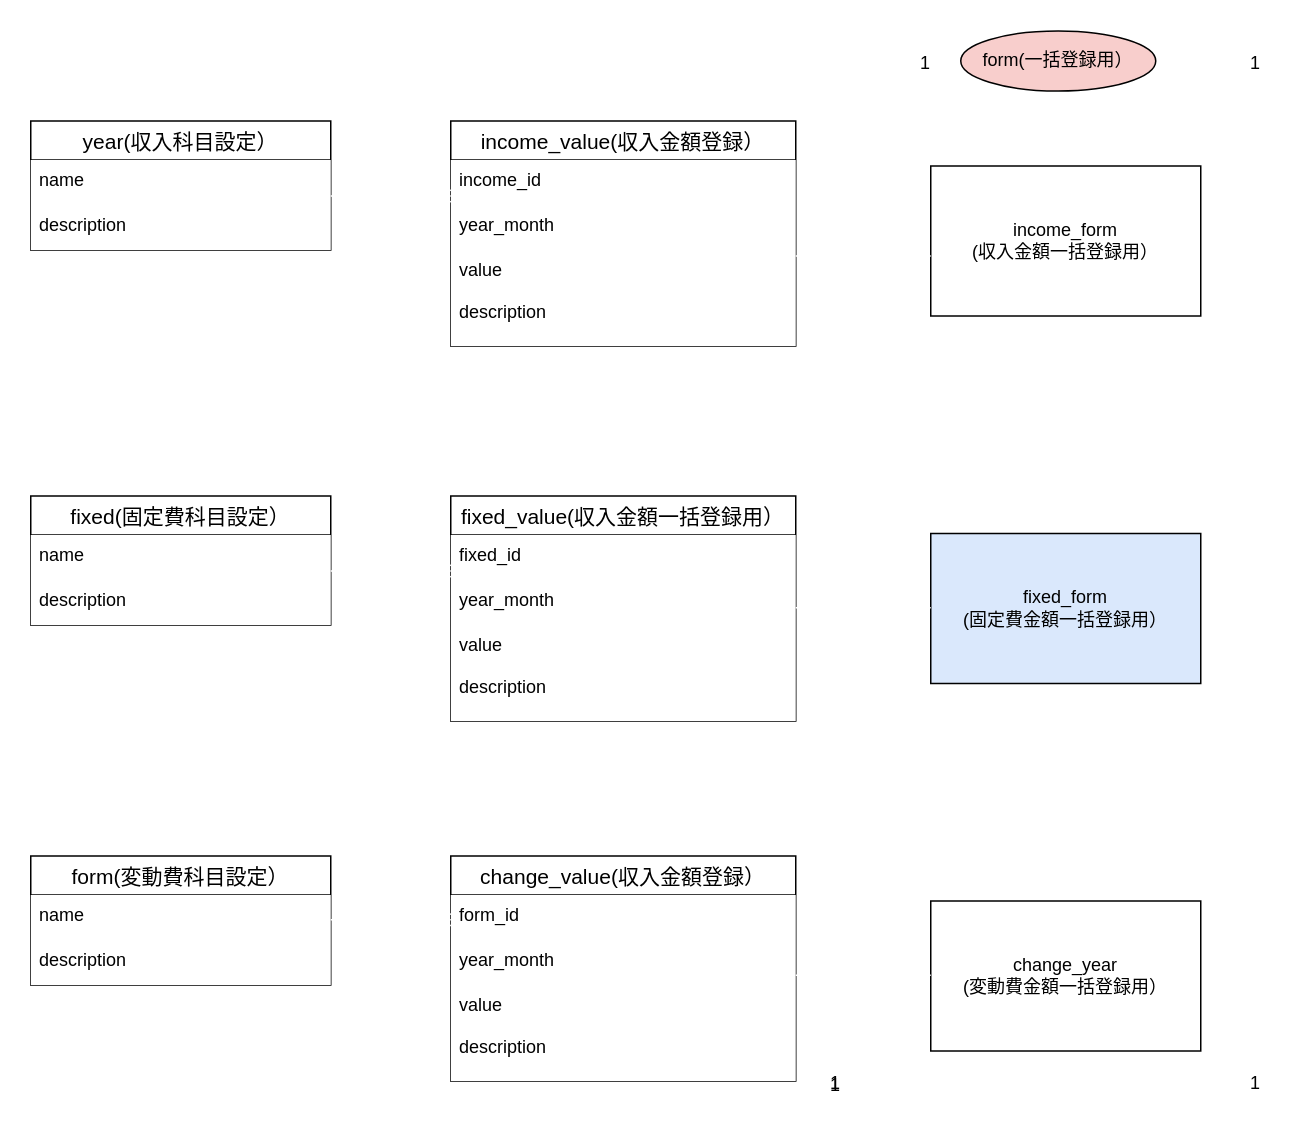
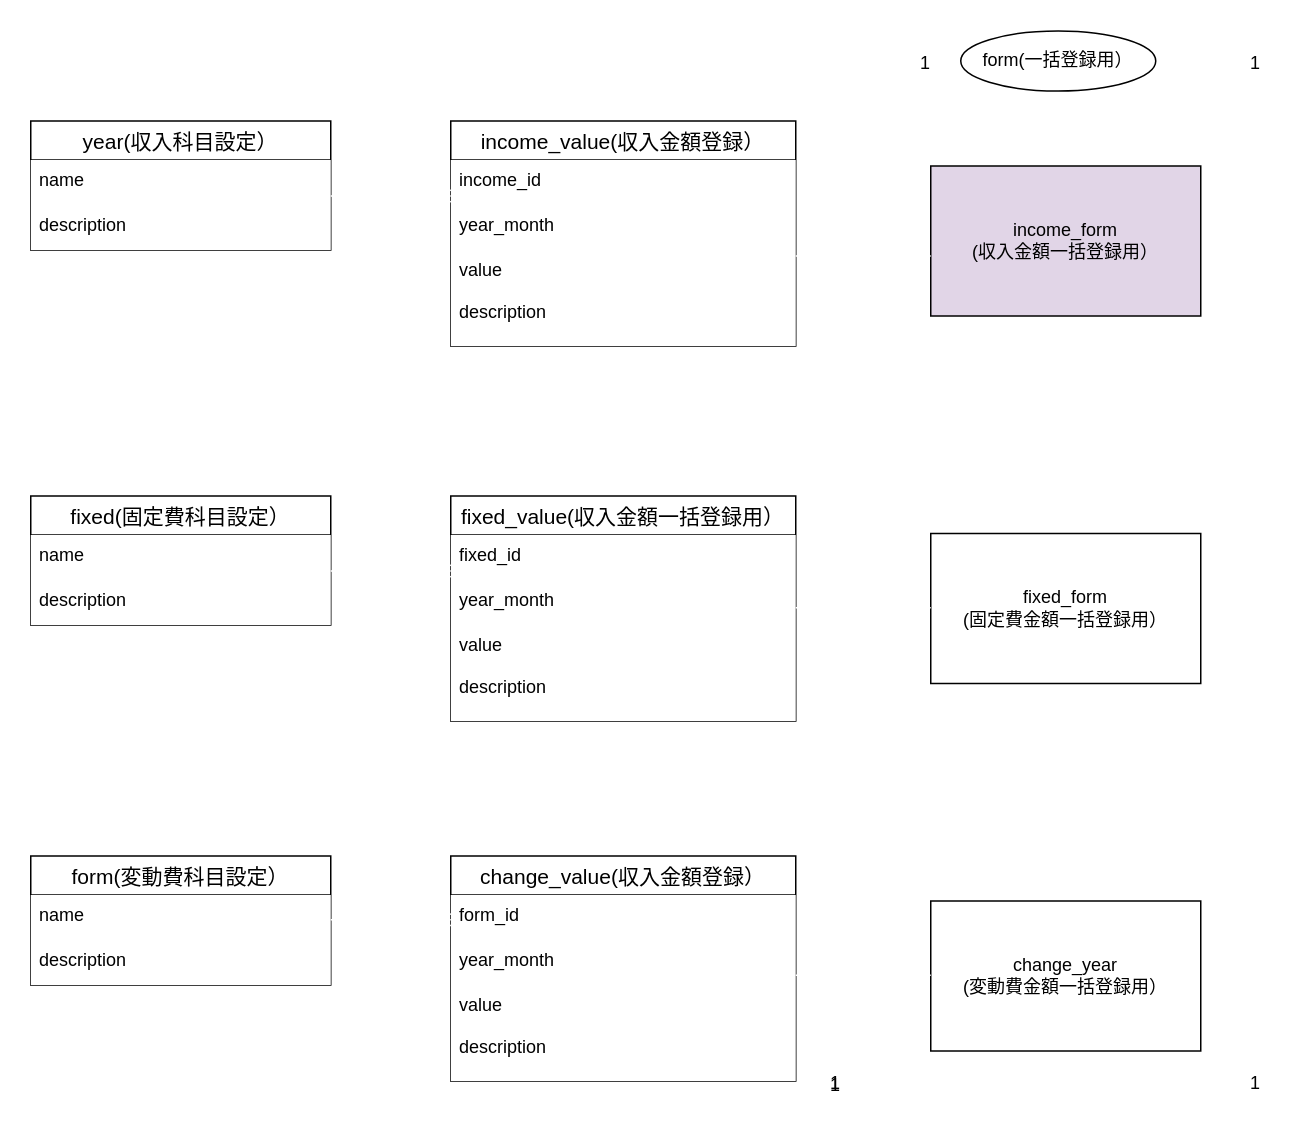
  <mxCell id="0" />
  <mxCell id="1" parent="0" />
  <mxCell id="2" value="form(変動費科目設定）" style="swimlane;fontStyle=0;childLayout=stackLayout;horizontal=1;startSize=26;horizontalStack=0;resizeParent=1;resizeParentMax=0;resizeLast=0;collapsible=1;marginBottom=0;align=center;fontSize=14;" parent="1" vertex="1"><mxGeometry y="570" width="200" height="86" as="geometry" x="20" /></mxCell>
  <mxCell id="3" value="name" style="text;strokeColor=none;fillColor=default;spacingLeft=4;spacingRight=4;overflow=hidden;rotatable=0;points=[[0,0.5],[1,0.5]];portConstraint=eastwest;fontSize=12;" parent="2" vertex="1"><mxGeometry y="26" width="200" height="30" as="geometry" /></mxCell>
  <mxCell id="4" value="description" style="text;strokeColor=none;fillColor=default;spacingLeft=4;spacingRight=4;overflow=hidden;rotatable=0;points=[[0,0.5],[1,0.5]];portConstraint=eastwest;fontSize=12;" parent="2" vertex="1"><mxGeometry y="56" width="200" height="30" as="geometry" /></mxCell>
  <mxCell id="5" value="fixed(固定費科目設定）" style="swimlane;fontStyle=0;childLayout=stackLayout;horizontal=1;startSize=26;horizontalStack=0;resizeParent=1;resizeParentMax=0;resizeLast=0;collapsible=1;marginBottom=0;align=center;fontSize=14;" parent="1" vertex="1"><mxGeometry y="330" width="200" height="86" as="geometry" x="20" /></mxCell>
  <mxCell id="6" value="name" style="text;strokeColor=none;fillColor=default;spacingLeft=4;spacingRight=4;overflow=hidden;rotatable=0;points=[[0,0.5],[1,0.5]];portConstraint=eastwest;fontSize=12;" parent="5" vertex="1"><mxGeometry y="26" width="200" height="30" as="geometry" /></mxCell>
  <mxCell id="7" value="description" style="text;strokeColor=none;fillColor=default;spacingLeft=4;spacingRight=4;overflow=hidden;rotatable=0;points=[[0,0.5],[1,0.5]];portConstraint=eastwest;fontSize=12;" parent="5" vertex="1"><mxGeometry y="56" width="200" height="30" as="geometry" /></mxCell>
  <mxCell id="8" value="year(収入科目設定）" style="swimlane;fontStyle=0;childLayout=stackLayout;horizontal=1;startSize=26;horizontalStack=0;resizeParent=1;resizeParentMax=0;resizeLast=0;collapsible=1;marginBottom=0;align=center;fontSize=14;" parent="1" vertex="1"><mxGeometry y="80" width="200" height="86" as="geometry" x="20" /></mxCell>
  <mxCell id="9" value="name" style="text;spacingLeft=4;spacingRight=4;overflow=hidden;rotatable=0;points=[[0,0.5],[1,0.5]];portConstraint=eastwest;fontSize=12;fillColor=default;" parent="8" vertex="1"><mxGeometry y="26" width="200" height="30" as="geometry" /></mxCell>
  <mxCell id="10" value="description" style="text;spacingLeft=4;spacingRight=4;overflow=hidden;rotatable=0;points=[[0,0.5],[1,0.5]];portConstraint=eastwest;fontSize=12;fillColor=default;" parent="8" vertex="1"><mxGeometry y="56" width="200" height="30" as="geometry" /></mxCell>
  <mxCell id="11" value="income_value(収入金額登録）" style="swimlane;fontStyle=0;childLayout=stackLayout;horizontal=1;startSize=26;horizontalStack=0;resizeParent=1;resizeParentMax=0;resizeLast=0;collapsible=1;marginBottom=0;align=center;fontSize=14;" parent="1" vertex="1"><mxGeometry x="300" y="80" width="230" height="150" as="geometry" /></mxCell>
  <mxCell id="12" value="income_id" style="text;strokeColor=none;fillColor=default;spacingLeft=4;spacingRight=4;overflow=hidden;rotatable=0;points=[[0,0.5],[1,0.5]];portConstraint=eastwest;fontSize=12;" parent="11" vertex="1"><mxGeometry y="26" width="230" height="30" as="geometry" /></mxCell>
  <mxCell id="13" value="year_month" style="text;strokeColor=none;fillColor=default;spacingLeft=4;spacingRight=4;overflow=hidden;rotatable=0;points=[[0,0.5],[1,0.5]];portConstraint=eastwest;fontSize=12;" parent="11" vertex="1"><mxGeometry y="56" width="230" height="30" as="geometry" /></mxCell>
  <mxCell id="14" value="value&#10;&#10;description" style="text;strokeColor=none;fillColor=default;spacingLeft=4;spacingRight=4;overflow=hidden;rotatable=0;points=[[0,0.5],[1,0.5]];portConstraint=eastwest;fontSize=12;" parent="11" vertex="1"><mxGeometry y="86" width="230" height="64" as="geometry" /></mxCell>
  <mxCell id="15" value="fixed_value(収入金額一括登録用）" style="swimlane;fontStyle=0;childLayout=stackLayout;horizontal=1;startSize=26;horizontalStack=0;resizeParent=1;resizeParentMax=0;resizeLast=0;collapsible=1;marginBottom=0;align=center;fontSize=14;" vertex="1" parent="1"><mxGeometry x="300" y="330" width="230" height="150" as="geometry" /></mxCell>
  <mxCell id="16" value="fixed_id" style="text;strokeColor=none;fillColor=default;spacingLeft=4;spacingRight=4;overflow=hidden;rotatable=0;points=[[0,0.5],[1,0.5]];portConstraint=eastwest;fontSize=12;" vertex="1" parent="15"><mxGeometry y="26" width="230" height="30" as="geometry" /></mxCell>
  <mxCell id="17" value="year_month" style="text;strokeColor=none;fillColor=default;spacingLeft=4;spacingRight=4;overflow=hidden;rotatable=0;points=[[0,0.5],[1,0.5]];portConstraint=eastwest;fontSize=12;" vertex="1" parent="15"><mxGeometry y="56" width="230" height="30" as="geometry" /></mxCell>
  <mxCell id="18" value="value&#10;&#10;description" style="text;strokeColor=none;fillColor=default;spacingLeft=4;spacingRight=4;overflow=hidden;rotatable=0;points=[[0,0.5],[1,0.5]];portConstraint=eastwest;fontSize=12;" vertex="1" parent="15"><mxGeometry y="86" width="230" height="64" as="geometry" /></mxCell>
  <mxCell id="19" value="change_value(収入金額登録）" style="swimlane;fontStyle=0;childLayout=stackLayout;horizontal=1;startSize=26;horizontalStack=0;resizeParent=1;resizeParentMax=0;resizeLast=0;collapsible=1;marginBottom=0;align=center;fontSize=14;" vertex="1" parent="1"><mxGeometry x="300" y="570" width="230" height="150" as="geometry" /></mxCell>
  <mxCell id="20" value="form_id" style="text;strokeColor=none;fillColor=default;spacingLeft=4;spacingRight=4;overflow=hidden;rotatable=0;points=[[0,0.5],[1,0.5]];portConstraint=eastwest;fontSize=12;" vertex="1" parent="19"><mxGeometry y="26" width="230" height="30" as="geometry" /></mxCell>
  <mxCell id="21" value="year_month" style="text;strokeColor=none;fillColor=default;spacingLeft=4;spacingRight=4;overflow=hidden;rotatable=0;points=[[0,0.5],[1,0.5]];portConstraint=eastwest;fontSize=12;" vertex="1" parent="19"><mxGeometry y="56" width="230" height="30" as="geometry" /></mxCell>
  <mxCell id="22" value="value&#10;&#10;description" style="text;strokeColor=none;fillColor=default;spacingLeft=4;spacingRight=4;overflow=hidden;rotatable=0;points=[[0,0.5],[1,0.5]];portConstraint=eastwest;fontSize=12;" vertex="1" parent="19"><mxGeometry y="86" width="230" height="64" as="geometry" /></mxCell>
  <mxCell id="23" value="" style="edgeStyle=entityRelationEdgeStyle;fontSize=12;html=1;endArrow=ERzeroToMany;endFill=1;entryX=0;entryY=0.8;entryDx=0;entryDy=0;entryPerimeter=0;startArrow=ERone;startFill=0;strokeColor=#FFFFFF;" edge="1" parent="1" target="12"><mxGeometry width="100" height="100" relative="1" as="geometry"><mxPoint x="220" y="130" as="sourcePoint" /><mxPoint x="320" y="30" as="targetPoint" /></mxGeometry></mxCell>
  <mxCell id="24" value="" style="edgeStyle=entityRelationEdgeStyle;fontSize=12;html=1;endArrow=ERzeroToMany;endFill=1;entryX=0;entryY=0.8;entryDx=0;entryDy=0;entryPerimeter=0;startArrow=ERone;startFill=0;strokeColor=#FFFFFF;" edge="1" parent="1"><mxGeometry width="100" height="100" relative="1" as="geometry"><mxPoint x="220" y="612.5" as="sourcePoint" /><mxPoint x="300" y="612.5" as="targetPoint" /></mxGeometry></mxCell>
  <mxCell id="25" value="" style="edgeStyle=entityRelationEdgeStyle;fontSize=12;html=1;endArrow=ERzeroToMany;endFill=1;entryX=0;entryY=0.8;entryDx=0;entryDy=0;entryPerimeter=0;startArrow=ERone;startFill=0;strokeColor=#FFFFFF;" edge="1" parent="1"><mxGeometry width="100" height="100" relative="1" as="geometry"><mxPoint x="220" y="380" as="sourcePoint" /><mxPoint x="300" y="380" as="targetPoint" /></mxGeometry></mxCell>
- <mxCell id="26" value="form(一括登録用）" style="ellipse;whiteSpace=wrap;html=1;align=center;fillColor=#f8cecc;" vertex="1" parent="1"><mxGeometry x="640" y="20" width="130" height="40" as="geometry" /></mxCell>
+ <mxCell id="26" value="form(一括登録用）" style="ellipse;whiteSpace=wrap;html=1;align=center;" vertex="1" parent="1"><mxGeometry x="640" y="20" width="130" height="40" as="geometry" /></mxCell>
  <mxCell id="27" value="" style="endArrow=none;html=1;rounded=0;strokeColor=#FFFFFF;" edge="1" parent="1"><mxGeometry relative="1" as="geometry"><mxPoint x="560" y="50" as="sourcePoint" /><mxPoint x="620" y="50" as="targetPoint" /></mxGeometry></mxCell>
  <mxCell id="28" value="1" style="resizable=0;html=1;align=right;verticalAlign=bottom;" connectable="0" vertex="1" parent="27"><mxGeometry x="1" relative="1" as="geometry" /></mxCell>
  <mxCell id="29" value="" style="endArrow=none;html=1;rounded=0;strokeColor=#FFFFFF;" edge="1" parent="1"><mxGeometry relative="1" as="geometry"><mxPoint x="780" y="50" as="sourcePoint" /><mxPoint x="840" y="50" as="targetPoint" /></mxGeometry></mxCell>
  <mxCell id="30" value="1" style="resizable=0;html=1;align=right;verticalAlign=bottom;" connectable="0" vertex="1" parent="29"><mxGeometry x="1" relative="1" as="geometry" /></mxCell>
  <mxCell id="31" value="" style="endArrow=none;html=1;rounded=0;strokeColor=#FFFFFF;" edge="1" parent="1"><mxGeometry relative="1" as="geometry"><mxPoint x="560" y="50" as="sourcePoint" /><mxPoint x="560" y="730" as="targetPoint" /></mxGeometry></mxCell>
  <mxCell id="32" value="1" style="resizable=0;html=1;align=right;verticalAlign=bottom;" connectable="0" vertex="1" parent="31"><mxGeometry x="1" relative="1" as="geometry" /></mxCell>
  <mxCell id="33" value="" style="endArrow=none;html=1;rounded=0;strokeColor=#FFFFFF;" edge="1" parent="1"><mxGeometry relative="1" as="geometry"><mxPoint x="840" y="50" as="sourcePoint" /><mxPoint x="840" y="730" as="targetPoint" /></mxGeometry></mxCell>
  <mxCell id="34" value="1" style="resizable=0;html=1;align=right;verticalAlign=bottom;" connectable="0" vertex="1" parent="33"><mxGeometry x="1" relative="1" as="geometry" /></mxCell>
  <mxCell id="35" value="" style="endArrow=none;html=1;rounded=0;strokeColor=#FFFFFF;" edge="1" parent="1"><mxGeometry relative="1" as="geometry"><mxPoint x="840" y="731" as="sourcePoint" /><mxPoint x="560" y="731" as="targetPoint" /></mxGeometry></mxCell>
  <mxCell id="36" value="1" style="resizable=0;html=1;align=right;verticalAlign=bottom;" connectable="0" vertex="1" parent="35"><mxGeometry x="1" relative="1" as="geometry" /></mxCell>
- <mxCell id="37" value="income_form&lt;br&gt;(収入金額一括登録用）" style="whiteSpace=wrap;html=1;align=center;" vertex="1" parent="1"><mxGeometry x="620" y="110" width="180" height="100" as="geometry" /></mxCell>
+ <mxCell id="37" value="income_form&lt;br&gt;(収入金額一括登録用）" style="whiteSpace=wrap;html=1;align=center;fillColor=#e1d5e7;" vertex="1" parent="1"><mxGeometry x="620" y="110" width="180" height="100" as="geometry" /></mxCell>
  <mxCell id="38" value="change_year&lt;br&gt;(変動費金額一括登録用）" style="whiteSpace=wrap;html=1;align=center;" vertex="1" parent="1"><mxGeometry x="620" y="600" width="180" height="100" as="geometry" /></mxCell>
- <mxCell id="39" value="fixed_form&lt;br&gt;(固定費金額一括登録用）" style="whiteSpace=wrap;html=1;align=center;fillColor=#dae8fc;" vertex="1" parent="1"><mxGeometry x="620" y="355" width="180" height="100" as="geometry" /></mxCell>
+ <mxCell id="39" value="fixed_form&lt;br&gt;(固定費金額一括登録用）" style="whiteSpace=wrap;html=1;align=center;" vertex="1" parent="1"><mxGeometry x="620" y="355" width="180" height="100" as="geometry" /></mxCell>
  <mxCell id="40" value="" style="edgeStyle=entityRelationEdgeStyle;fontSize=12;html=1;endArrow=none;endFill=0;startArrow=none;startFill=0;strokeColor=#FFFFFF;" edge="1" parent="1"><mxGeometry width="100" height="100" relative="1" as="geometry"><mxPoint x="530" y="170" as="sourcePoint" /><mxPoint x="620" y="170" as="targetPoint" /></mxGeometry></mxCell>
  <mxCell id="41" value="" style="edgeStyle=entityRelationEdgeStyle;fontSize=12;html=1;endArrow=none;endFill=0;startArrow=none;startFill=0;strokeColor=#FFFFFF;" edge="1" parent="1"><mxGeometry width="100" height="100" relative="1" as="geometry"><mxPoint x="530" y="404.5" as="sourcePoint" /><mxPoint x="620" y="404.5" as="targetPoint" /></mxGeometry></mxCell>
  <mxCell id="42" value="" style="edgeStyle=entityRelationEdgeStyle;fontSize=12;html=1;endArrow=none;endFill=0;startArrow=none;startFill=0;strokeColor=#FFFFFF;" edge="1" parent="1"><mxGeometry width="100" height="100" relative="1" as="geometry"><mxPoint x="530" y="649.5" as="sourcePoint" /><mxPoint x="620" y="649.5" as="targetPoint" /></mxGeometry></mxCell>
